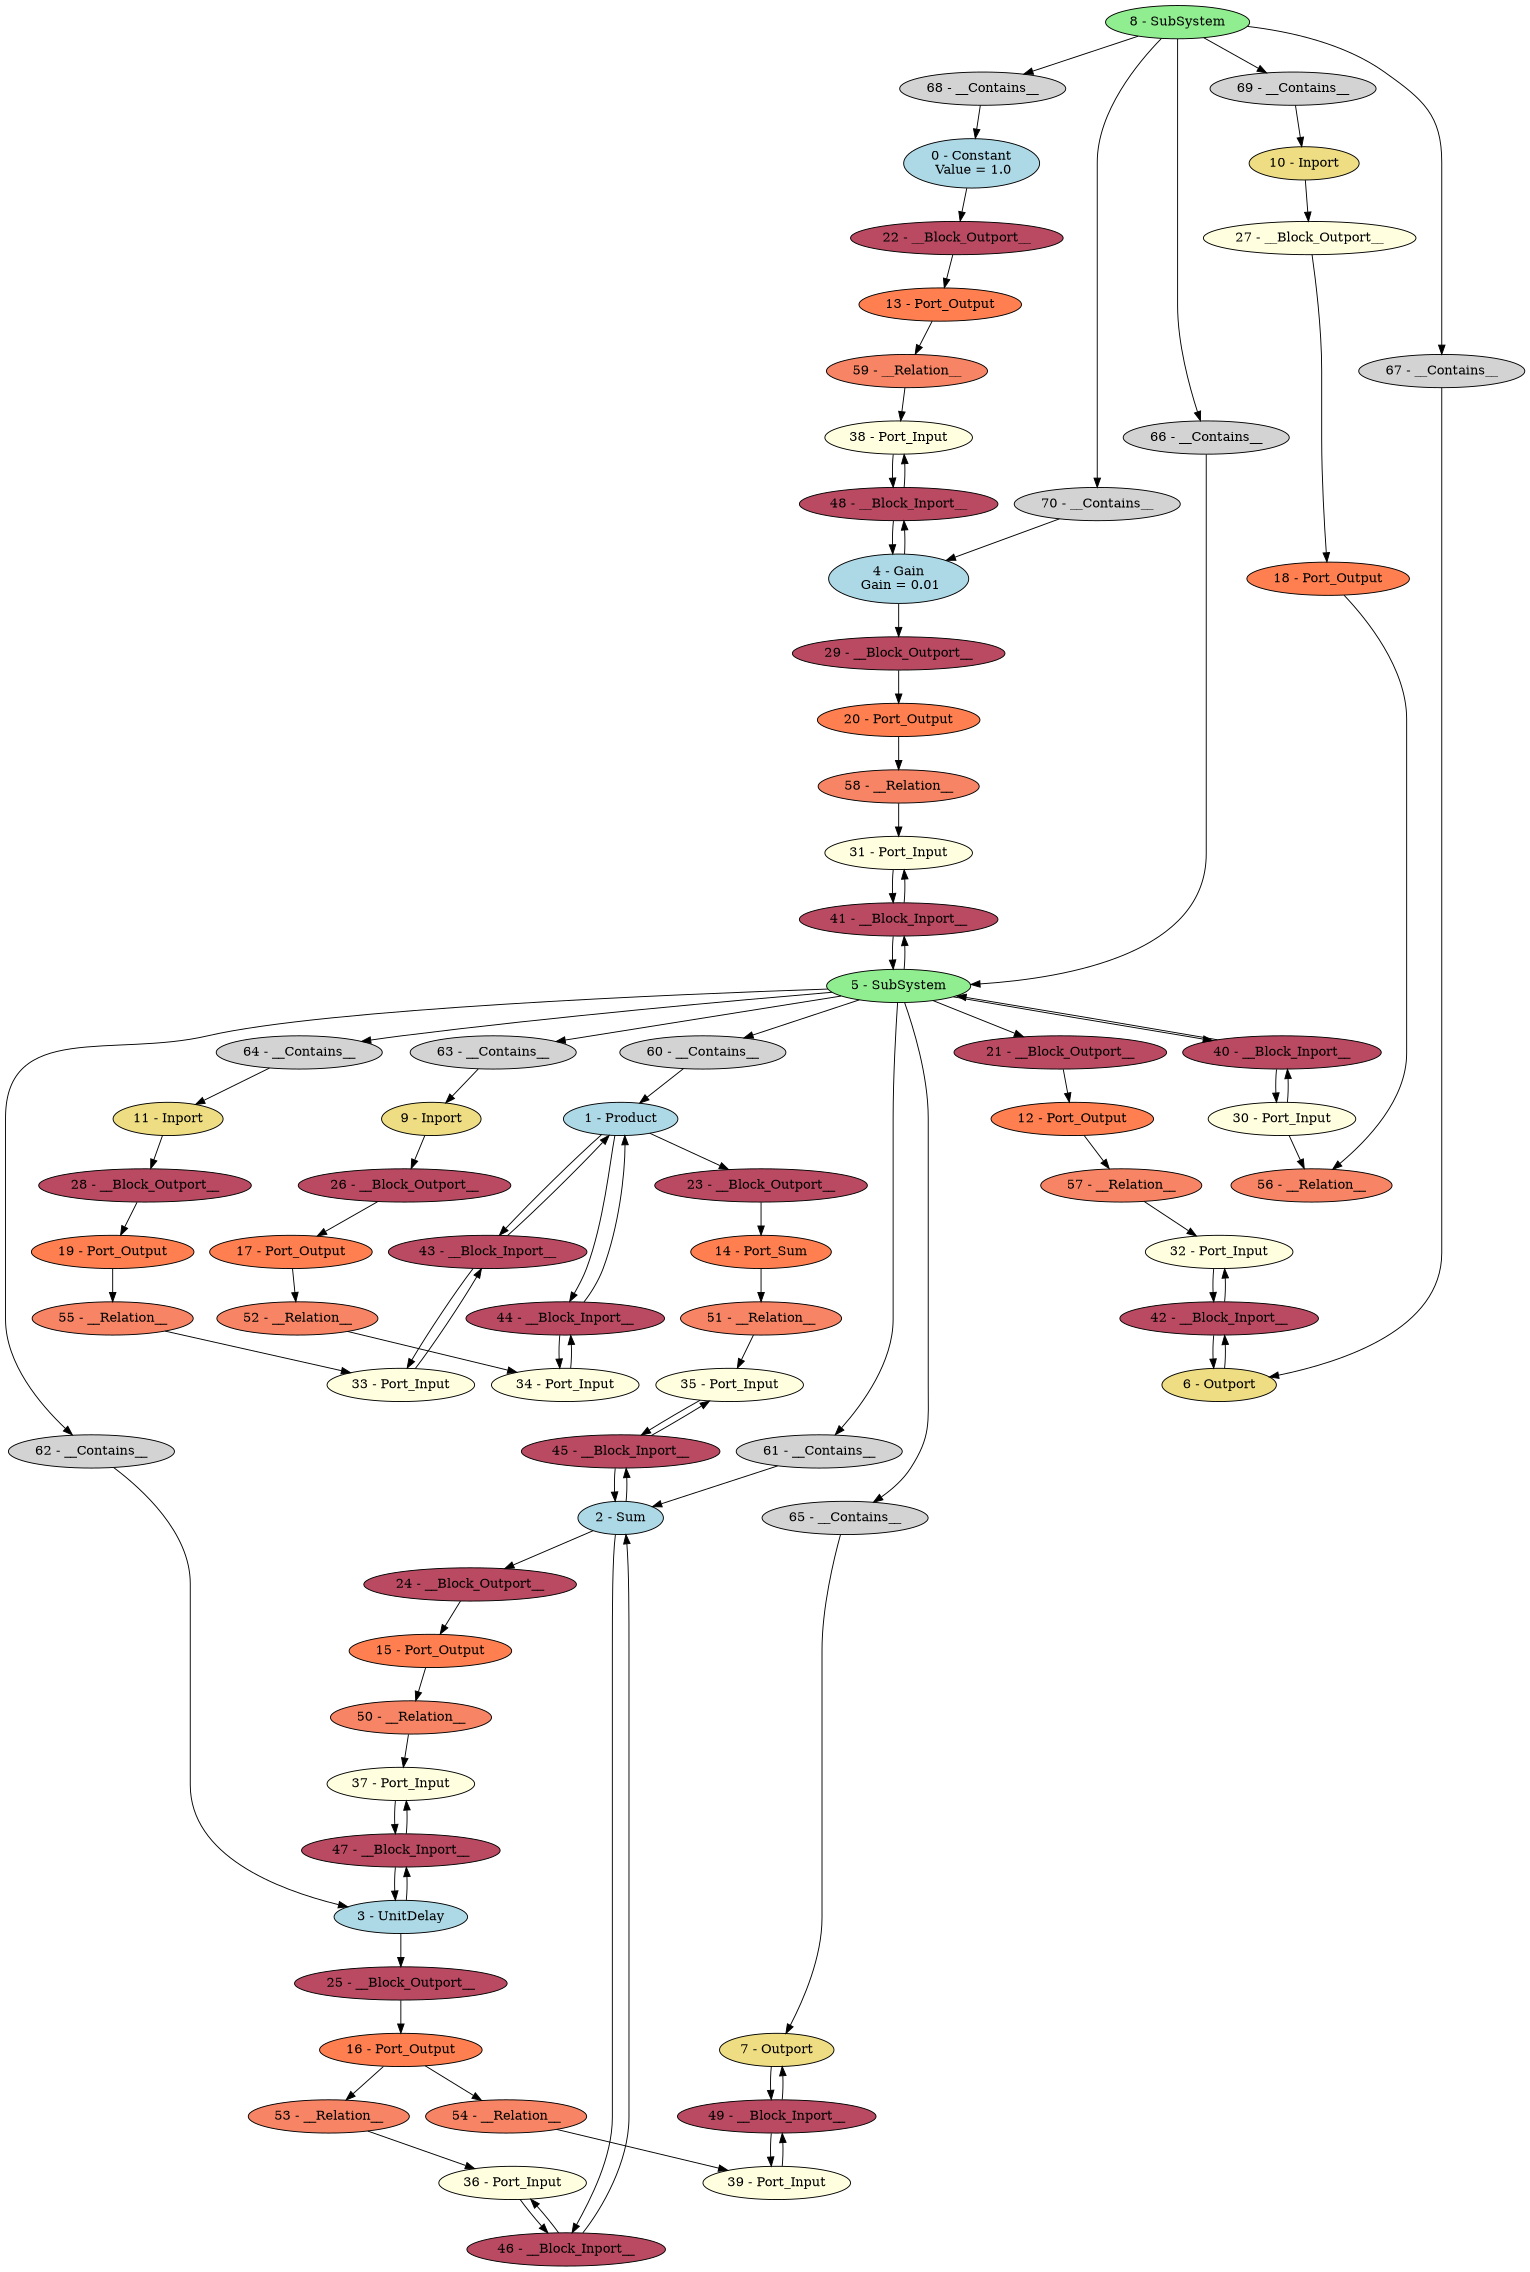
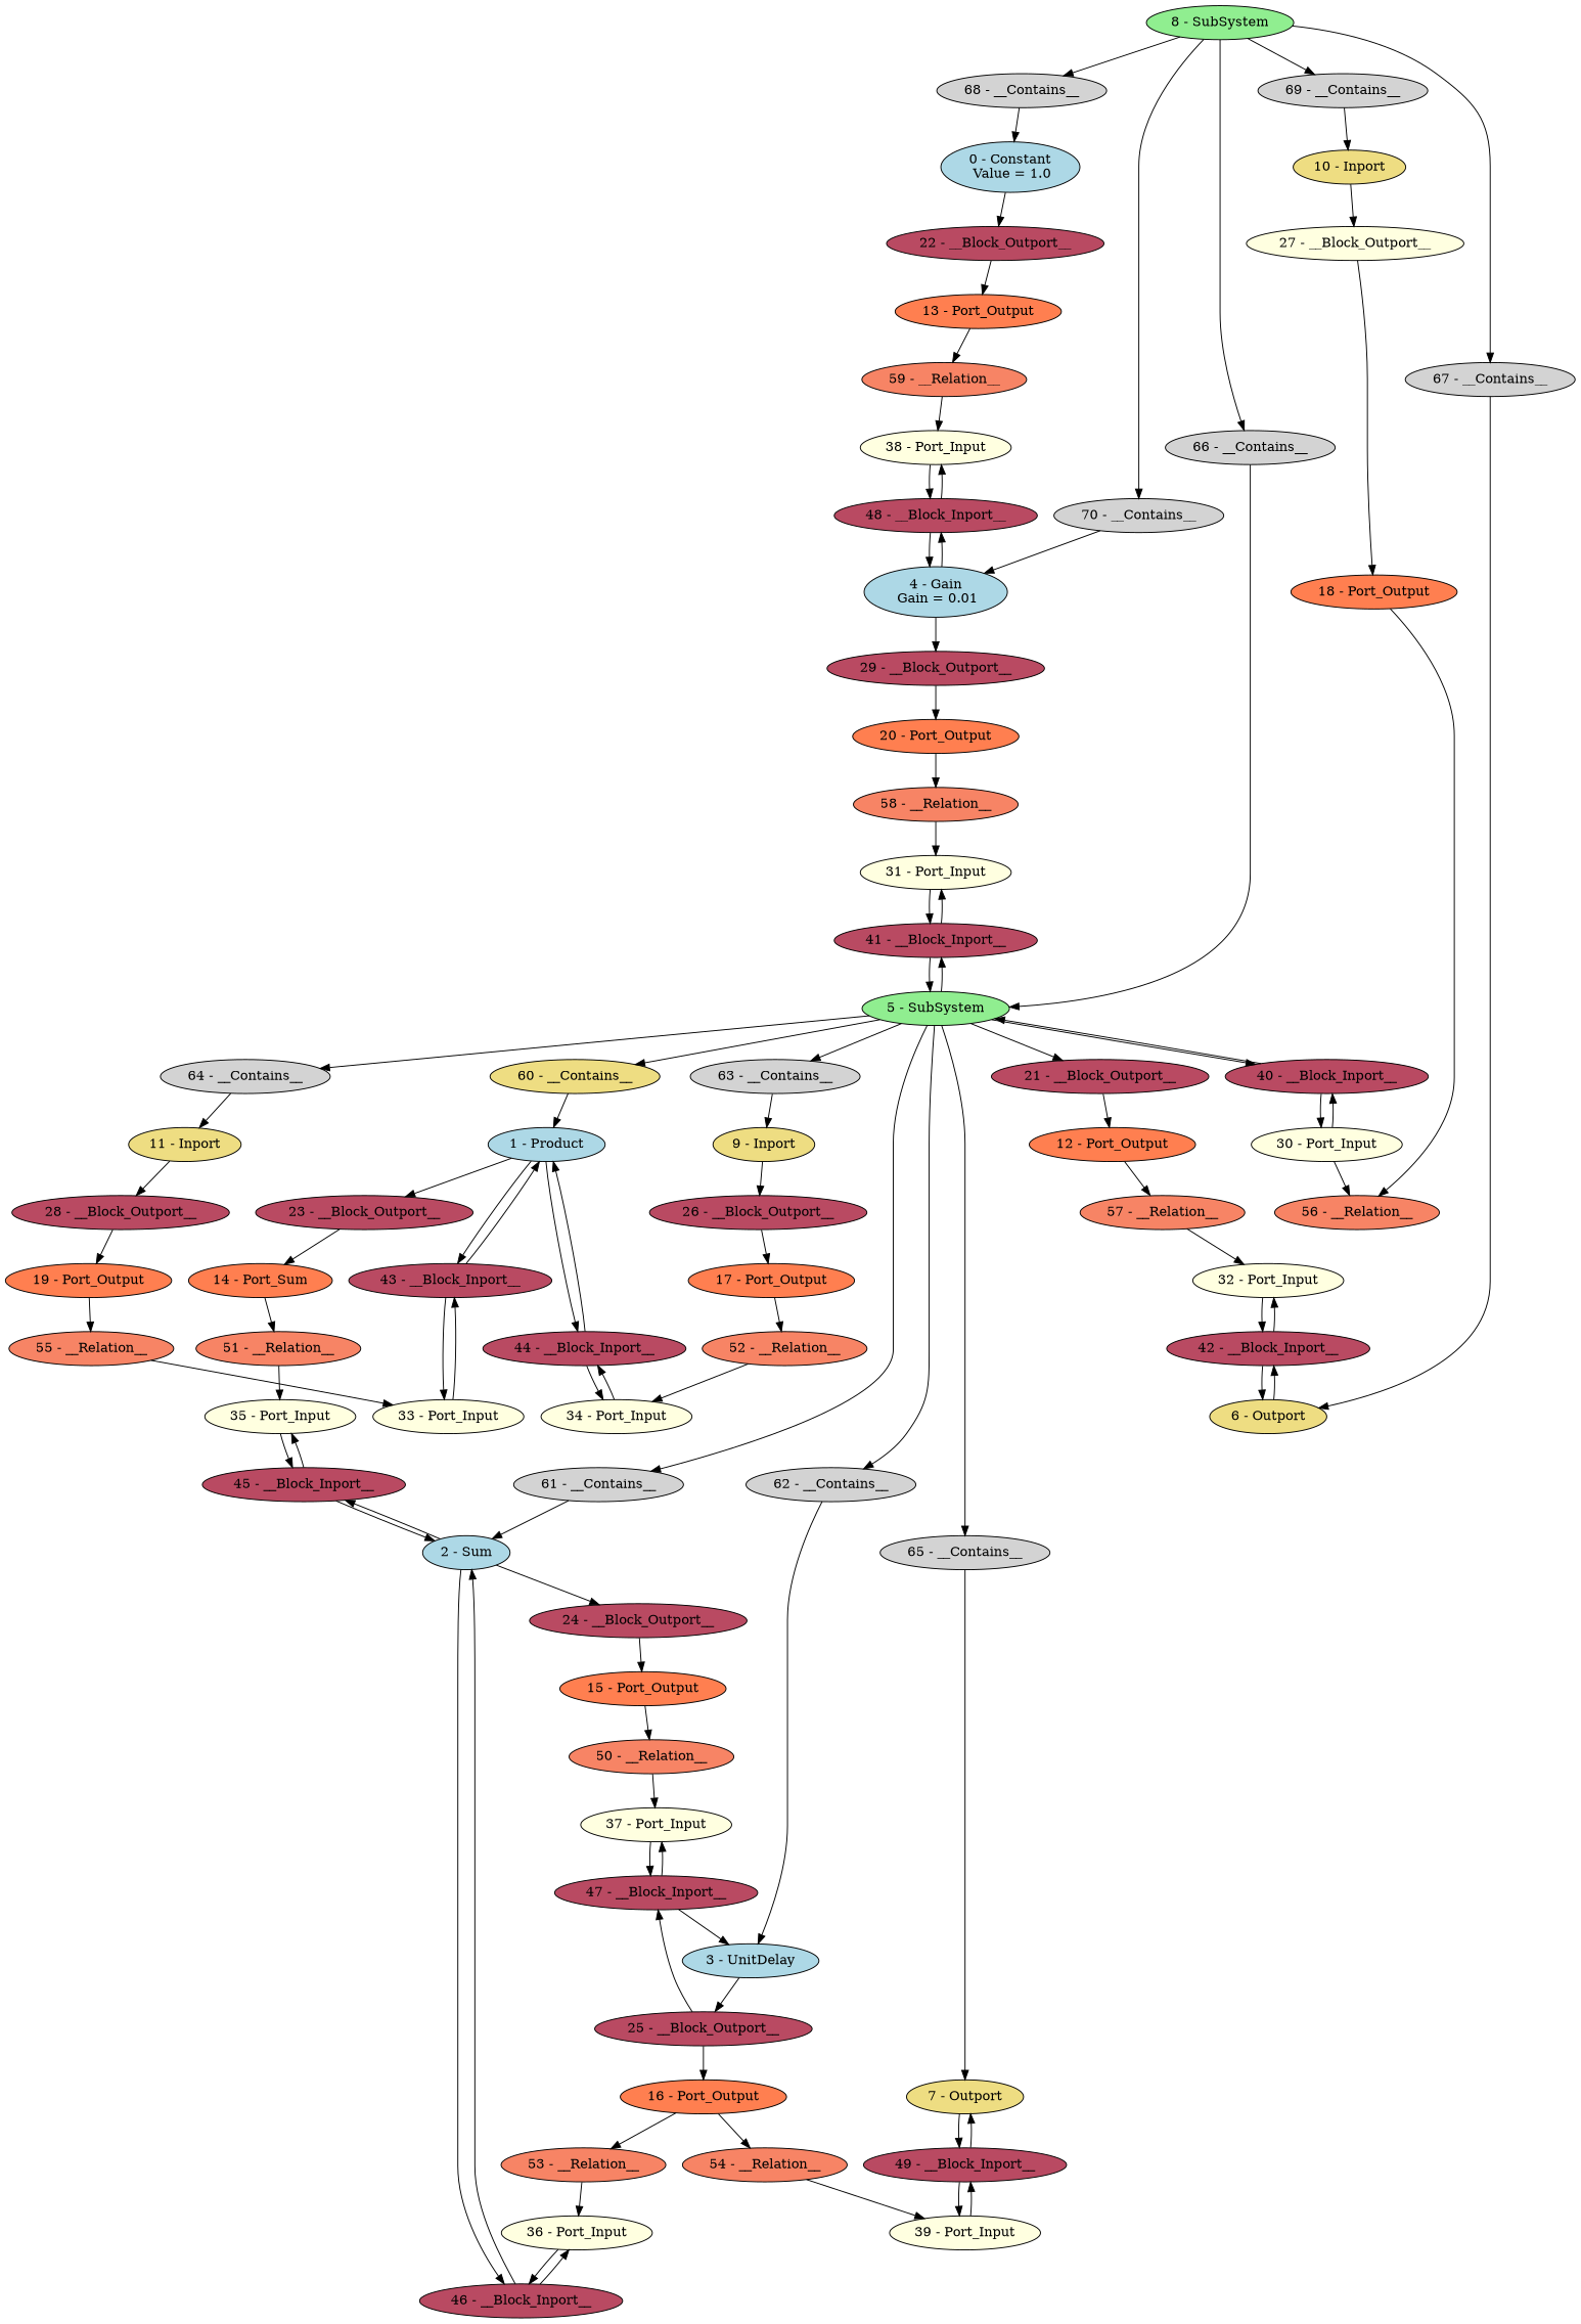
  digraph {
    node [fillcolor="#b94a62" style=filled]
    "0 - Constant\n Value = 1.0" [fillcolor=lightblue]
    "22 - __Block_Outport__"
    "13 - Port_Output" [fillcolor=coral]
    "1 - Product" [fillcolor=lightblue]
    "23 - __Block_Outport__"
    "43 - __Block_Inport__"
    "44 - __Block_Inport__"
    n8 [fillcolor=coral label="14 - Port_Sum"]
    "33 - Port_Input" [fillcolor=lightyellow]
    "34 - Port_Input" [fillcolor=lightyellow]
    "2 - Sum" [fillcolor=lightblue]
    "24 - __Block_Outport__"
    "45 - __Block_Inport__"
    "46 - __Block_Inport__"
    "15 - Port_Output" [fillcolor=coral]
    "35 - Port_Input" [fillcolor=lightyellow]
    "36 - Port_Input" [fillcolor=lightyellow]
    "3 - UnitDelay" [fillcolor=lightblue]
    "25 - __Block_Outport__"
    "47 - __Block_Inport__"
    "16 - Port_Output" [fillcolor=coral]
    "37 - Port_Input" [fillcolor=lightyellow]
    "4 - Gain\n Gain = 0.01" [fillcolor=lightblue]
    "29 - __Block_Outport__"
    "48 - __Block_Inport__"
    "20 - Port_Output" [fillcolor=coral]
    "38 - Port_Input" [fillcolor=lightyellow]
    "5 - SubSystem" [fillcolor=lightgreen]
    "21 - __Block_Outport__"
    "40 - __Block_Inport__"
    "41 - __Block_Inport__"
-   "60 - __Contains__" [fillcolor=lightgray]
+   "60 - __Contains__" [fillcolor=lightgoldenrod]
    "61 - __Contains__" [fillcolor=lightgray]
    "62 - __Contains__" [fillcolor=lightgray]
    "63 - __Contains__" [fillcolor=lightgray]
    "64 - __Contains__" [fillcolor=lightgray]
    "65 - __Contains__" [fillcolor=lightgray]
    "12 - Port_Output" [fillcolor=coral]
    "30 - Port_Input" [fillcolor=lightyellow]
    "31 - Port_Input" [fillcolor=lightyellow]
    "9 - Inport" [fillcolor=lightgoldenrod]
    "11 - Inport" [fillcolor=lightgoldenrod]
    "7 - Outport" [fillcolor=lightgoldenrod]
    "6 - Outport" [fillcolor=lightgoldenrod]
    "42 - __Block_Inport__"
    "32 - Port_Input" [fillcolor=lightyellow]
    "49 - __Block_Inport__"
    "39 - Port_Input" [fillcolor=lightyellow]
    "8 - SubSystem" [fillcolor=lightgreen]
    "66 - __Contains__" [fillcolor=lightgray]
    "67 - __Contains__" [fillcolor=lightgray]
    "68 - __Contains__" [fillcolor=lightgray]
    "69 - __Contains__" [fillcolor=lightgray]
    "70 - __Contains__" [fillcolor=lightgray]
    "10 - Inport" [fillcolor=lightgoldenrod]
    "26 - __Block_Outport__"
    "17 - Port_Output" [fillcolor=coral]
    "27 - __Block_Outport__" [fillcolor=lightyellow]
    "18 - Port_Output" [fillcolor=coral]
    "28 - __Block_Outport__"
    "19 - Port_Output" [fillcolor=coral]
    "57 - __Relation__" [fillcolor="#f78465"]
    "59 - __Relation__" [fillcolor="#f78465"]
    "51 - __Relation__" [fillcolor="#f78465"]
    "50 - __Relation__" [fillcolor="#f78465"]
    "53 - __Relation__" [fillcolor="#f78465"]
    "54 - __Relation__" [fillcolor="#f78465"]
    "52 - __Relation__" [fillcolor="#f78465"]
    "56 - __Relation__" [fillcolor="#f78465"]
    "55 - __Relation__" [fillcolor="#f78465"]
    "58 - __Relation__" [fillcolor="#f78465"]
    "0 - Constant\n Value = 1.0" -> "22 - __Block_Outport__"
    "22 - __Block_Outport__" -> "13 - Port_Output"
    "13 - Port_Output" -> "59 - __Relation__"
    "1 - Product" -> "23 - __Block_Outport__"
    "1 - Product" -> "43 - __Block_Inport__"
    "1 - Product" -> "44 - __Block_Inport__"
    "23 - __Block_Outport__" -> n8
    "43 - __Block_Inport__" -> "1 - Product"
    "43 - __Block_Inport__" -> "33 - Port_Input"
    "44 - __Block_Inport__" -> "1 - Product"
    "44 - __Block_Inport__" -> "34 - Port_Input"
    n8 -> "51 - __Relation__"
    "33 - Port_Input" -> "43 - __Block_Inport__"
    "34 - Port_Input" -> "44 - __Block_Inport__"
    "2 - Sum" -> "24 - __Block_Outport__"
    "2 - Sum" -> "45 - __Block_Inport__"
    "2 - Sum" -> "46 - __Block_Inport__"
    "24 - __Block_Outport__" -> "15 - Port_Output"
    "45 - __Block_Inport__" -> "2 - Sum"
    "45 - __Block_Inport__" -> "35 - Port_Input"
    "46 - __Block_Inport__" -> "2 - Sum"
    "46 - __Block_Inport__" -> "36 - Port_Input"
    "15 - Port_Output" -> "50 - __Relation__"
    "35 - Port_Input" -> "45 - __Block_Inport__"
    "36 - Port_Input" -> "46 - __Block_Inport__"
    "3 - UnitDelay" -> "25 - __Block_Outport__"
-   "3 - UnitDelay" -> "47 - __Block_Inport__"
+   "25 - __Block_Outport__" -> "47 - __Block_Inport__"
    "25 - __Block_Outport__" -> "16 - Port_Output"
    "47 - __Block_Inport__" -> "3 - UnitDelay"
    "47 - __Block_Inport__" -> "37 - Port_Input"
    "16 - Port_Output" -> "53 - __Relation__"
    "16 - Port_Output" -> "54 - __Relation__"
    "37 - Port_Input" -> "47 - __Block_Inport__"
    "4 - Gain\n Gain = 0.01" -> "29 - __Block_Outport__"
    "4 - Gain\n Gain = 0.01" -> "48 - __Block_Inport__"
    "29 - __Block_Outport__" -> "20 - Port_Output"
    "48 - __Block_Inport__" -> "4 - Gain\n Gain = 0.01"
    "48 - __Block_Inport__" -> "38 - Port_Input"
    "20 - Port_Output" -> "58 - __Relation__"
    "38 - Port_Input" -> "48 - __Block_Inport__"
    "5 - SubSystem" -> "21 - __Block_Outport__"
    "5 - SubSystem" -> "40 - __Block_Inport__"
    "5 - SubSystem" -> "41 - __Block_Inport__"
    "5 - SubSystem" -> "60 - __Contains__"
    "5 - SubSystem" -> "61 - __Contains__"
    "5 - SubSystem" -> "62 - __Contains__"
    "5 - SubSystem" -> "63 - __Contains__"
    "5 - SubSystem" -> "64 - __Contains__"
    "5 - SubSystem" -> "65 - __Contains__"
    "21 - __Block_Outport__" -> "12 - Port_Output"
    "40 - __Block_Inport__" -> "5 - SubSystem"
    "40 - __Block_Inport__" -> "30 - Port_Input"
    "41 - __Block_Inport__" -> "5 - SubSystem"
    "41 - __Block_Inport__" -> "31 - Port_Input"
    "60 - __Contains__" -> "1 - Product"
    "61 - __Contains__" -> "2 - Sum"
    "62 - __Contains__" -> "3 - UnitDelay"
    "63 - __Contains__" -> "9 - Inport"
    "64 - __Contains__" -> "11 - Inport"
    "65 - __Contains__" -> "7 - Outport"
    "12 - Port_Output" -> "57 - __Relation__"
    "30 - Port_Input" -> "40 - __Block_Inport__"
    "30 - Port_Input" -> "56 - __Relation__"
    "31 - Port_Input" -> "41 - __Block_Inport__"
    "9 - Inport" -> "26 - __Block_Outport__"
    "11 - Inport" -> "28 - __Block_Outport__"
    "7 - Outport" -> "49 - __Block_Inport__"
    "6 - Outport" -> "42 - __Block_Inport__"
    "42 - __Block_Inport__" -> "6 - Outport"
    "42 - __Block_Inport__" -> "32 - Port_Input"
    "32 - Port_Input" -> "42 - __Block_Inport__"
    "49 - __Block_Inport__" -> "7 - Outport"
    "49 - __Block_Inport__" -> "39 - Port_Input"
    "39 - Port_Input" -> "49 - __Block_Inport__"
    "8 - SubSystem" -> "66 - __Contains__"
    "8 - SubSystem" -> "67 - __Contains__"
    "8 - SubSystem" -> "68 - __Contains__"
    "8 - SubSystem" -> "69 - __Contains__"
    "8 - SubSystem" -> "70 - __Contains__"
    "66 - __Contains__" -> "5 - SubSystem"
    "67 - __Contains__" -> "6 - Outport"
    "68 - __Contains__" -> "0 - Constant\n Value = 1.0"
    "69 - __Contains__" -> "10 - Inport"
    "70 - __Contains__" -> "4 - Gain\n Gain = 0.01"
    "10 - Inport" -> "27 - __Block_Outport__"
    "26 - __Block_Outport__" -> "17 - Port_Output"
    "17 - Port_Output" -> "52 - __Relation__"
    "27 - __Block_Outport__" -> "18 - Port_Output"
    "18 - Port_Output" -> "56 - __Relation__"
    "28 - __Block_Outport__" -> "19 - Port_Output"
    "19 - Port_Output" -> "55 - __Relation__"
    "57 - __Relation__" -> "32 - Port_Input"
    "59 - __Relation__" -> "38 - Port_Input"
    "51 - __Relation__" -> "35 - Port_Input"
    "50 - __Relation__" -> "37 - Port_Input"
    "53 - __Relation__" -> "36 - Port_Input"
    "54 - __Relation__" -> "39 - Port_Input"
    "52 - __Relation__" -> "34 - Port_Input"
    "55 - __Relation__" -> "33 - Port_Input"
    "58 - __Relation__" -> "31 - Port_Input"
  }
